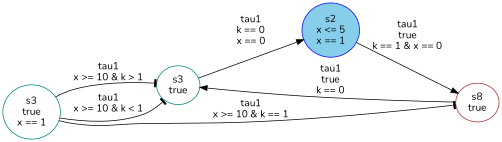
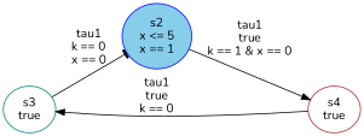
  digraph {
    fontname=Nunito
    rankdir=LR
    node [color=teal fillcolor=white fontname=Nunito style=filled]
    edge [arrowhead=normal fontname=Nunito]
    n1 [label="s3\ntrue\n"]
    n2 [color=blue fillcolor=skyblue label="s2\nx <= 5\nx == 1"]
-   n3 [color=brown label="s8\ntrue\n"]
-   n4 [label="s3\ntrue\nx == 1"]
-   n1 -> n2 [label="tau1\nk == 0\nx == 0"]
+   n3 [color=brown label="s4\ntrue\n"]
+   n1 -> n2 [arrowhead=tee label="tau1\nk == 0\nx == 0"]
    n2 -> n3 [label="tau1\ntrue\nk == 1 & x == 0"]
    n3 -> n1 [label="tau1\ntrue\nk == 0"]
-   n4 -> n1 [arrowhead=tee label="tau1\nx >= 10 & k > 1\n"]
-   n4 -> n1 [arrowhead=tee label="tau1\nx >= 10 & k < 1\n"]
-   n4 -> n3 [arrowhead=tee label="tau1\nx >= 10 & k == 1\n"]
  }
